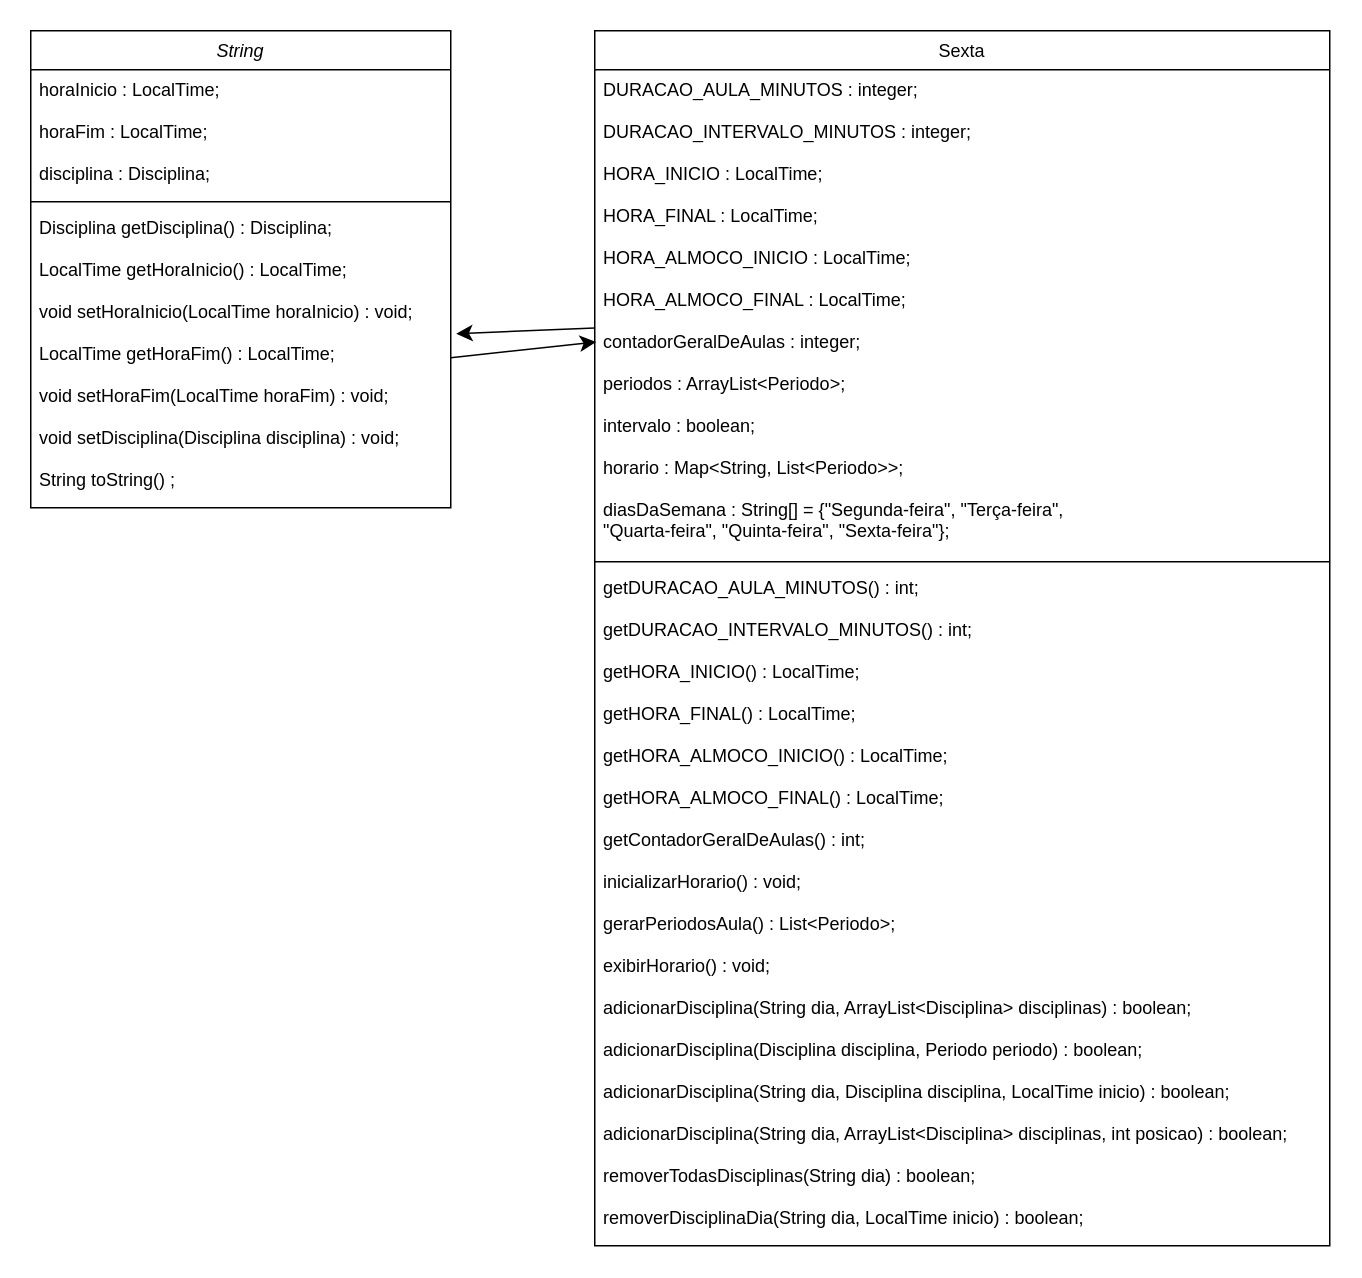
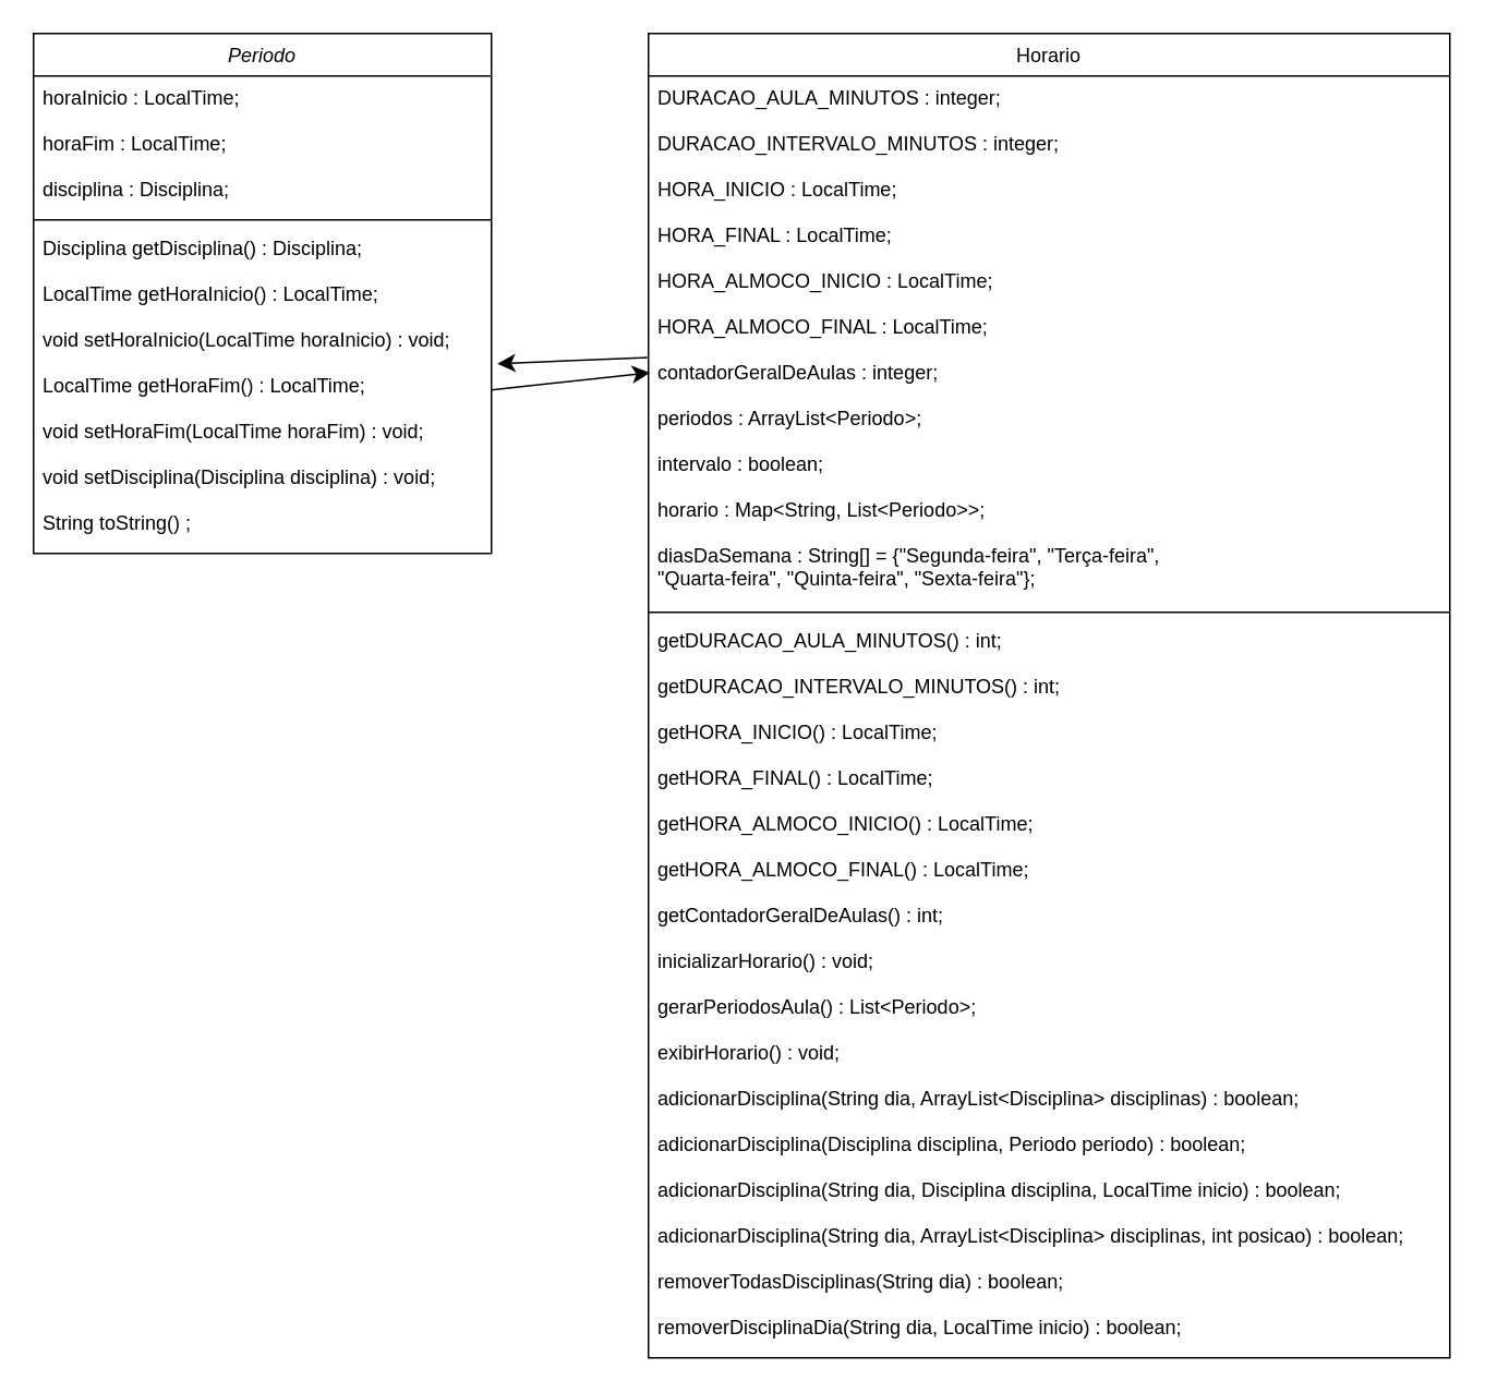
  <mxCell id="0" />
  <mxCell id="1" parent="0" />
- <mxCell id="2" value="String" style="swimlane;fontStyle=2;align=center;verticalAlign=top;childLayout=stackLayout;horizontal=1;startSize=26;horizontalStack=0;resizeParent=1;resizeLast=0;collapsible=1;marginBottom=0;rounded=0;shadow=0;strokeWidth=1;" parent="1" vertex="1"><mxGeometry x="20" y="20" width="280" height="318" as="geometry"><mxRectangle x="230" y="140" width="160" height="26" as="alternateBounds" /></mxGeometry></mxCell>
+ <mxCell id="2" value="Periodo" style="swimlane;fontStyle=2;align=center;verticalAlign=top;childLayout=stackLayout;horizontal=1;startSize=26;horizontalStack=0;resizeParent=1;resizeLast=0;collapsible=1;marginBottom=0;rounded=0;shadow=0;strokeWidth=1;" parent="1" vertex="1"><mxGeometry x="20" y="20" width="280" height="318" as="geometry"><mxRectangle x="230" y="140" width="160" height="26" as="alternateBounds" /></mxGeometry></mxCell>
  <mxCell id="3" value="horaInicio : LocalTime;&#10;&#10;horaFim : LocalTime;&#10;&#10;disciplina : Disciplina;&#10;" style="text;align=left;verticalAlign=top;spacingLeft=4;spacingRight=4;overflow=hidden;rotatable=0;points=[[0,0.5],[1,0.5]];portConstraint=eastwest;" parent="2" vertex="1"><mxGeometry y="26" width="280" height="84" as="geometry" /></mxCell>
  <mxCell id="4" value="" style="line;html=1;strokeWidth=1;align=left;verticalAlign=middle;spacingTop=-1;spacingLeft=3;spacingRight=3;rotatable=0;labelPosition=right;points=[];portConstraint=eastwest;" parent="2" vertex="1"><mxGeometry y="110" width="280" height="8" as="geometry" /></mxCell>
  <mxCell id="5" value="Disciplina getDisciplina() : Disciplina;&#10;&#10;LocalTime getHoraInicio() : LocalTime;&#10;&#10;void setHoraInicio(LocalTime horaInicio) : void;&#10;&#10;LocalTime getHoraFim() : LocalTime;&#10;&#10;void setHoraFim(LocalTime horaFim) : void;&#10;&#10;void setDisciplina(Disciplina disciplina) : void;&#10;&#10;String toString() ;&#10;" style="text;align=left;verticalAlign=top;spacingLeft=4;spacingRight=4;overflow=hidden;rotatable=0;points=[[0,0.5],[1,0.5]];portConstraint=eastwest;" parent="2" vertex="1"><mxGeometry y="118" width="280" height="200" as="geometry" /></mxCell>
- <mxCell id="6" value="Sexta" style="swimlane;fontStyle=0;align=center;verticalAlign=top;childLayout=stackLayout;horizontal=1;startSize=26;horizontalStack=0;resizeParent=1;resizeLast=0;collapsible=1;marginBottom=0;rounded=0;shadow=0;strokeWidth=1;" parent="1" vertex="1"><mxGeometry x="396" y="20" width="490" height="810" as="geometry"><mxRectangle x="550" y="140" width="160" height="26" as="alternateBounds" /></mxGeometry></mxCell>
+ <mxCell id="6" value="Horario" style="swimlane;fontStyle=0;align=center;verticalAlign=top;childLayout=stackLayout;horizontal=1;startSize=26;horizontalStack=0;resizeParent=1;resizeLast=0;collapsible=1;marginBottom=0;rounded=0;shadow=0;strokeWidth=1;" parent="1" vertex="1"><mxGeometry x="396" y="20" width="490" height="810" as="geometry"><mxRectangle x="550" y="140" width="160" height="26" as="alternateBounds" /></mxGeometry></mxCell>
  <mxCell id="7" value="DURACAO_AULA_MINUTOS : integer;&#10;&#10;DURACAO_INTERVALO_MINUTOS : integer;&#10;&#10;HORA_INICIO : LocalTime;&#10;&#10;HORA_FINAL : LocalTime;&#10;&#10;HORA_ALMOCO_INICIO : LocalTime;&#10;&#10;HORA_ALMOCO_FINAL : LocalTime;&#10;&#10;contadorGeralDeAulas : integer;&#10;&#10;periodos : ArrayList&lt;Periodo&gt;;&#10;&#10;intervalo : boolean;&#10;&#10;horario : Map&lt;String, List&lt;Periodo&gt;&gt;;&#10;&#10;diasDaSemana : String[] = {&quot;Segunda-feira&quot;, &quot;Terça-feira&quot;, &#10;&quot;Quarta-feira&quot;, &quot;Quinta-feira&quot;, &quot;Sexta-feira&quot;};" style="text;align=left;verticalAlign=top;spacingLeft=4;spacingRight=4;overflow=hidden;rotatable=0;points=[[0,0.5],[1,0.5]];portConstraint=eastwest;" parent="6" vertex="1"><mxGeometry y="26" width="490" height="324" as="geometry" /></mxCell>
  <mxCell id="8" value="" style="line;html=1;strokeWidth=1;align=left;verticalAlign=middle;spacingTop=-1;spacingLeft=3;spacingRight=3;rotatable=0;labelPosition=right;points=[];portConstraint=eastwest;" parent="6" vertex="1"><mxGeometry y="350" width="490" height="8" as="geometry" /></mxCell>
  <mxCell id="9" value="getDURACAO_AULA_MINUTOS() : int;&#10;&#10;getDURACAO_INTERVALO_MINUTOS() : int;&#10;&#10;getHORA_INICIO() : LocalTime;&#10;&#10;getHORA_FINAL() : LocalTime;&#10;&#10;getHORA_ALMOCO_INICIO() : LocalTime;&#10;&#10;getHORA_ALMOCO_FINAL() : LocalTime;&#10;&#10;getContadorGeralDeAulas() : int;&#10;&#10;inicializarHorario() : void;&#10;&#10;gerarPeriodosAula() : List&lt;Periodo&gt;;&#10;&#10;exibirHorario() : void;&#10;&#10;adicionarDisciplina(String dia, ArrayList&lt;Disciplina&gt; disciplinas) : boolean;&#10;&#10;adicionarDisciplina(Disciplina disciplina, Periodo periodo) : boolean;&#10;&#10;adicionarDisciplina(String dia, Disciplina disciplina, LocalTime inicio) : boolean;&#10;&#10;adicionarDisciplina(String dia, ArrayList&lt;Disciplina&gt; disciplinas, int posicao) : boolean;&#10;&#10;removerTodasDisciplinas(String dia) : boolean;&#10;&#10;removerDisciplinaDia(String dia, LocalTime inicio) : boolean;&#10;&#10;&#10;&#10;&#10;&#10;&#10;" style="text;align=left;verticalAlign=top;spacingLeft=4;spacingRight=4;overflow=hidden;rotatable=0;points=[[0,0.5],[1,0.5]];portConstraint=eastwest;" parent="6" vertex="1"><mxGeometry y="358" width="490" height="452" as="geometry" /></mxCell>
  <mxCell id="10" style="edgeStyle=none;curved=1;rounded=0;orthogonalLoop=1;jettySize=auto;html=1;entryX=1.013;entryY=0.42;entryDx=0;entryDy=0;entryPerimeter=0;fontSize=12;startSize=8;endSize=8;" edge="1" parent="1" source="7" target="5"><mxGeometry relative="1" as="geometry" /></mxCell>
  <mxCell id="11" style="edgeStyle=none;curved=1;rounded=0;orthogonalLoop=1;jettySize=auto;html=1;exitX=1;exitY=0.5;exitDx=0;exitDy=0;entryX=0.002;entryY=0.56;entryDx=0;entryDy=0;entryPerimeter=0;fontSize=12;startSize=8;endSize=8;" edge="1" parent="1" source="5" target="7"><mxGeometry relative="1" as="geometry" /></mxCell>
